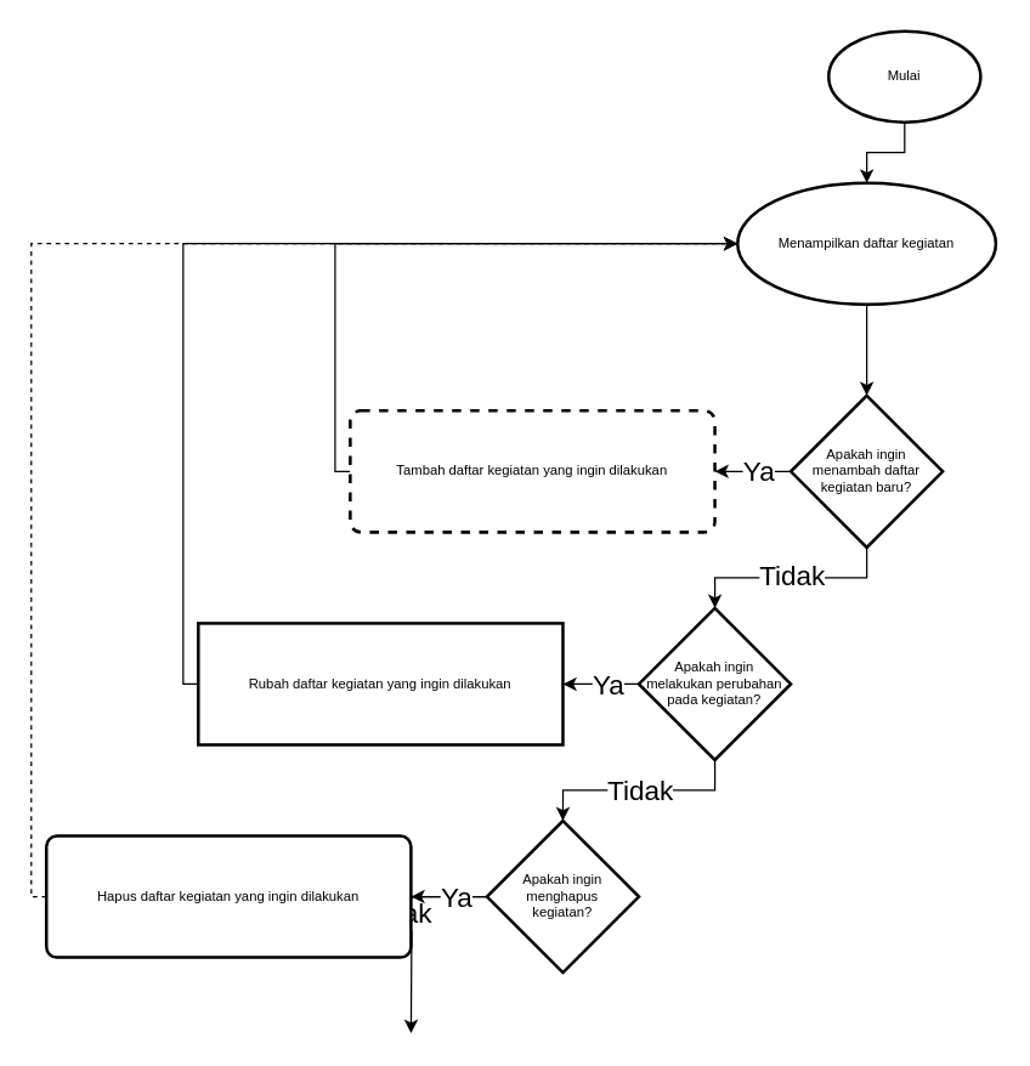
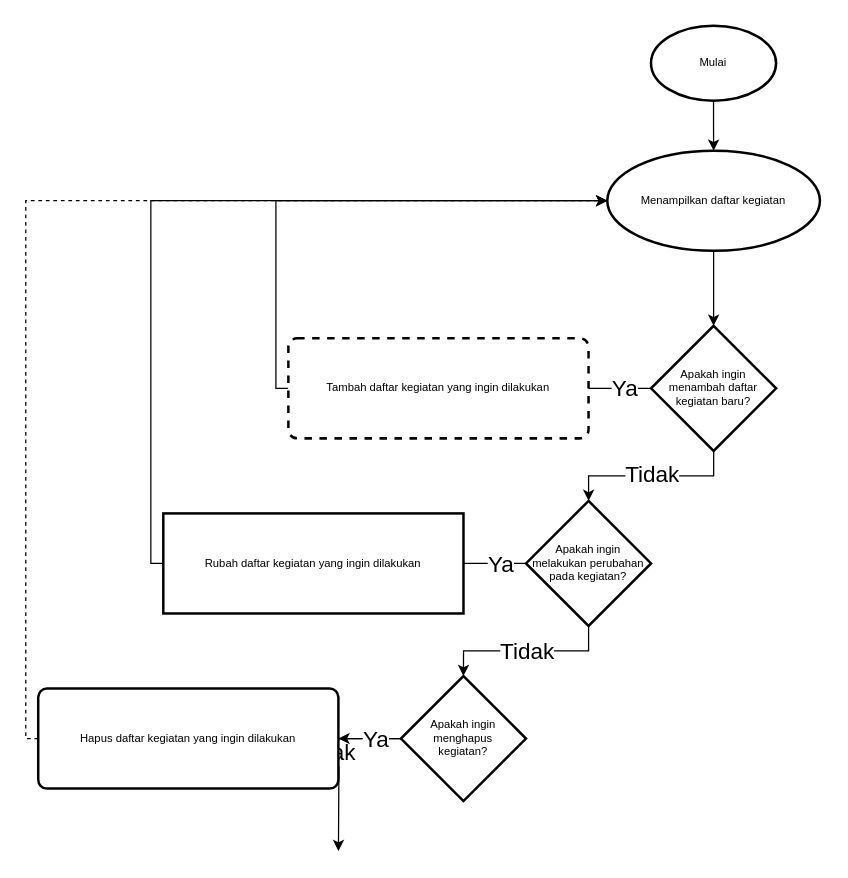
  <mxCell id="0" />
  <mxCell id="1" parent="0" />
  <mxCell id="2" style="edgeStyle=orthogonalEdgeStyle;rounded=0;orthogonalLoop=1;jettySize=auto;html=1;entryX=0;entryY=0.5;entryDx=0;entryDy=0;fontSize=9;" edge="1" parent="1" source="3" target="26"><mxGeometry relative="1" as="geometry"><Array as="points"><mxPoint x="220.06" y="310" /><mxPoint x="220.06" y="160" /></Array></mxGeometry></mxCell>
  <mxCell id="3" value="Tambah daftar kegiatan yang ingin dilakukan" style="rounded=1;whiteSpace=wrap;html=1;absoluteArcSize=1;arcSize=14;strokeWidth=2;fontSize=9;dashed=1;" vertex="1" parent="1"><mxGeometry x="230.06" y="270" width="240" height="80" as="geometry" /></mxCell>
  <mxCell id="4" style="edgeStyle=orthogonalEdgeStyle;rounded=0;orthogonalLoop=1;jettySize=auto;html=1;entryX=0.5;entryY=0;entryDx=0;entryDy=0;entryPerimeter=0;fontSize=9;" edge="1" parent="1" source="8" target="13"><mxGeometry relative="1" as="geometry" /></mxCell>
  <mxCell id="5" value="Tidak" style="edgeLabel;html=1;align=center;verticalAlign=middle;resizable=0;points=[];fontSize=18;" vertex="1" connectable="0" parent="4"><mxGeometry x="-0.17" y="-1" relative="1" as="geometry"><mxPoint x="-12" y="1" as="offset" /></mxGeometry></mxCell>
- <mxCell id="6" style="edgeStyle=orthogonalEdgeStyle;rounded=0;orthogonalLoop=1;jettySize=auto;html=1;entryX=1;entryY=0.5;entryDx=0;entryDy=0;fontSize=9;" edge="1" parent="1" source="8" target="20"><mxGeometry relative="1" as="geometry" /></mxCell>
+ <mxCell id="6" style="edgeStyle=orthogonalEdgeStyle;rounded=0;orthogonalLoop=1;jettySize=auto;html=1;entryX=1;entryY=0.5;entryDx=0;entryDy=0;fontSize=9;endArrow=none;" edge="1" parent="1" source="8" target="20"><mxGeometry relative="1" as="geometry" /></mxCell>
  <mxCell id="7" value="Ya" style="edgeLabel;html=1;align=center;verticalAlign=middle;resizable=0;points=[];fontSize=18;" vertex="1" connectable="0" parent="6"><mxGeometry x="-0.151" relative="1" as="geometry"><mxPoint as="offset" /></mxGeometry></mxCell>
  <mxCell id="8" value="Apakah ingin melakukan perubahan pada kegiatan?" style="strokeWidth=2;html=1;shape=mxgraph.flowchart.decision;whiteSpace=wrap;fontSize=9;" vertex="1" parent="1"><mxGeometry x="420.06" y="400" width="100" height="100" as="geometry" /></mxCell>
  <mxCell id="9" style="edgeStyle=orthogonalEdgeStyle;rounded=0;orthogonalLoop=1;jettySize=auto;html=1;fontSize=9;" edge="1" parent="1" source="13"><mxGeometry relative="1" as="geometry"><mxPoint x="270.08" y="680" as="targetPoint" /></mxGeometry></mxCell>
  <mxCell id="10" value="Tidak" style="edgeLabel;html=1;align=center;verticalAlign=middle;resizable=0;points=[];fontSize=18;" vertex="1" connectable="0" parent="9"><mxGeometry x="-0.121" relative="1" as="geometry"><mxPoint x="-9" as="offset" /></mxGeometry></mxCell>
  <mxCell id="11" style="edgeStyle=orthogonalEdgeStyle;rounded=0;orthogonalLoop=1;jettySize=auto;html=1;entryX=1;entryY=0.5;entryDx=0;entryDy=0;fontSize=9;" edge="1" parent="1" source="13" target="22"><mxGeometry relative="1" as="geometry" /></mxCell>
  <mxCell id="12" value="Ya" style="edgeLabel;html=1;align=center;verticalAlign=middle;resizable=0;points=[];fontSize=18;" vertex="1" connectable="0" parent="11"><mxGeometry x="-0.175" relative="1" as="geometry"><mxPoint as="offset" /></mxGeometry></mxCell>
  <mxCell id="13" value="Apakah ingin &lt;br&gt;menghapus &lt;br&gt;kegiatan?" style="strokeWidth=2;html=1;shape=mxgraph.flowchart.decision;whiteSpace=wrap;fontSize=9;" vertex="1" parent="1"><mxGeometry x="320.06" y="540" width="100" height="100" as="geometry" /></mxCell>
- <mxCell id="14" style="edgeStyle=orthogonalEdgeStyle;rounded=0;orthogonalLoop=1;jettySize=auto;html=1;fontSize=9;" edge="1" parent="1" source="18" target="3"><mxGeometry relative="1" as="geometry" /></mxCell>
+ <mxCell id="14" style="edgeStyle=orthogonalEdgeStyle;rounded=0;orthogonalLoop=1;jettySize=auto;html=1;fontSize=9;endArrow=none;" edge="1" parent="1" source="18" target="3"><mxGeometry relative="1" as="geometry" /></mxCell>
  <mxCell id="15" value="Ya" style="edgeLabel;html=1;align=center;verticalAlign=middle;resizable=0;points=[];fontSize=18;" vertex="1" connectable="0" parent="14"><mxGeometry x="-0.127" relative="1" as="geometry"><mxPoint as="offset" /></mxGeometry></mxCell>
  <mxCell id="16" style="edgeStyle=orthogonalEdgeStyle;rounded=0;orthogonalLoop=1;jettySize=auto;html=1;fontSize=9;" edge="1" parent="1" source="18" target="8"><mxGeometry relative="1" as="geometry" /></mxCell>
  <mxCell id="17" value="Tidak" style="edgeLabel;html=1;align=center;verticalAlign=middle;resizable=0;points=[];fontSize=18;" vertex="1" connectable="0" parent="16"><mxGeometry x="-0.23" y="-2" relative="1" as="geometry"><mxPoint x="-16" as="offset" /></mxGeometry></mxCell>
  <mxCell id="18" value="Apakah ingin menambah daftar kegiatan baru?" style="strokeWidth=2;html=1;shape=mxgraph.flowchart.decision;whiteSpace=wrap;fontSize=9;" vertex="1" parent="1"><mxGeometry x="520.06" y="260" width="100" height="100" as="geometry" /></mxCell>
  <mxCell id="19" style="edgeStyle=orthogonalEdgeStyle;rounded=0;orthogonalLoop=1;jettySize=auto;html=1;entryX=0;entryY=0.5;entryDx=0;entryDy=0;fontSize=9;" edge="1" parent="1" source="20" target="26"><mxGeometry relative="1" as="geometry"><mxPoint x="480.06" y="160" as="targetPoint" /><Array as="points"><mxPoint x="120.06" y="450" /><mxPoint x="120.06" y="160" /></Array></mxGeometry></mxCell>
  <mxCell id="20" value="Rubah daftar kegiatan yang ingin dilakukan" style="whiteSpace=wrap;html=1;absoluteArcSize=1;arcSize=14;strokeWidth=2;fontSize=9;rounded=0;" vertex="1" parent="1"><mxGeometry x="130.06" y="410" width="240" height="80" as="geometry" /></mxCell>
  <mxCell id="21" style="edgeStyle=orthogonalEdgeStyle;rounded=0;orthogonalLoop=1;jettySize=auto;html=1;entryX=0;entryY=0.5;entryDx=0;entryDy=0;fontSize=9;dashed=1;" edge="1" parent="1" source="22" target="26"><mxGeometry relative="1" as="geometry"><mxPoint x="480.06" y="160" as="targetPoint" /><Array as="points"><mxPoint x="20.06" y="590" /><mxPoint x="20.06" y="160" /></Array></mxGeometry></mxCell>
  <mxCell id="22" value="Hapus daftar kegiatan yang ingin dilakukan" style="rounded=1;whiteSpace=wrap;html=1;absoluteArcSize=1;arcSize=14;strokeWidth=2;fontSize=9;" vertex="1" parent="1"><mxGeometry x="30.06" y="550" width="240" height="80" as="geometry" /></mxCell>
  <mxCell id="23" style="edgeStyle=orthogonalEdgeStyle;rounded=0;orthogonalLoop=1;jettySize=auto;html=1;entryX=0.5;entryY=0;entryDx=0;entryDy=0;fontSize=9;" edge="1" parent="1" source="24" target="26"><mxGeometry relative="1" as="geometry" /></mxCell>
- <mxCell id="24" value="Mulai" style="strokeWidth=2;html=1;shape=mxgraph.flowchart.start_1;whiteSpace=wrap;fontSize=9;" vertex="1" parent="1"><mxGeometry x="545" y="20" width="100" height="60" as="geometry" /></mxCell>
+ <mxCell id="24" value="Mulai" style="strokeWidth=2;html=1;shape=mxgraph.flowchart.start_1;whiteSpace=wrap;fontSize=9;" vertex="1" parent="1"><mxGeometry x="520" y="20" width="100" height="60" as="geometry" /></mxCell>
  <mxCell id="25" style="edgeStyle=orthogonalEdgeStyle;rounded=0;orthogonalLoop=1;jettySize=auto;html=1;entryX=0.5;entryY=0;entryDx=0;entryDy=0;entryPerimeter=0;fontSize=9;" edge="1" parent="1" source="26" target="18"><mxGeometry relative="1" as="geometry" /></mxCell>
  <mxCell id="26" value="Menampilkan daftar kegiatan" style="ellipse;whiteSpace=wrap;html=1;absoluteArcSize=1;arcSize=14;strokeWidth=2;fontSize=9;" vertex="1" parent="1"><mxGeometry x="485.06" y="120" width="170" height="80" as="geometry" /></mxCell>
